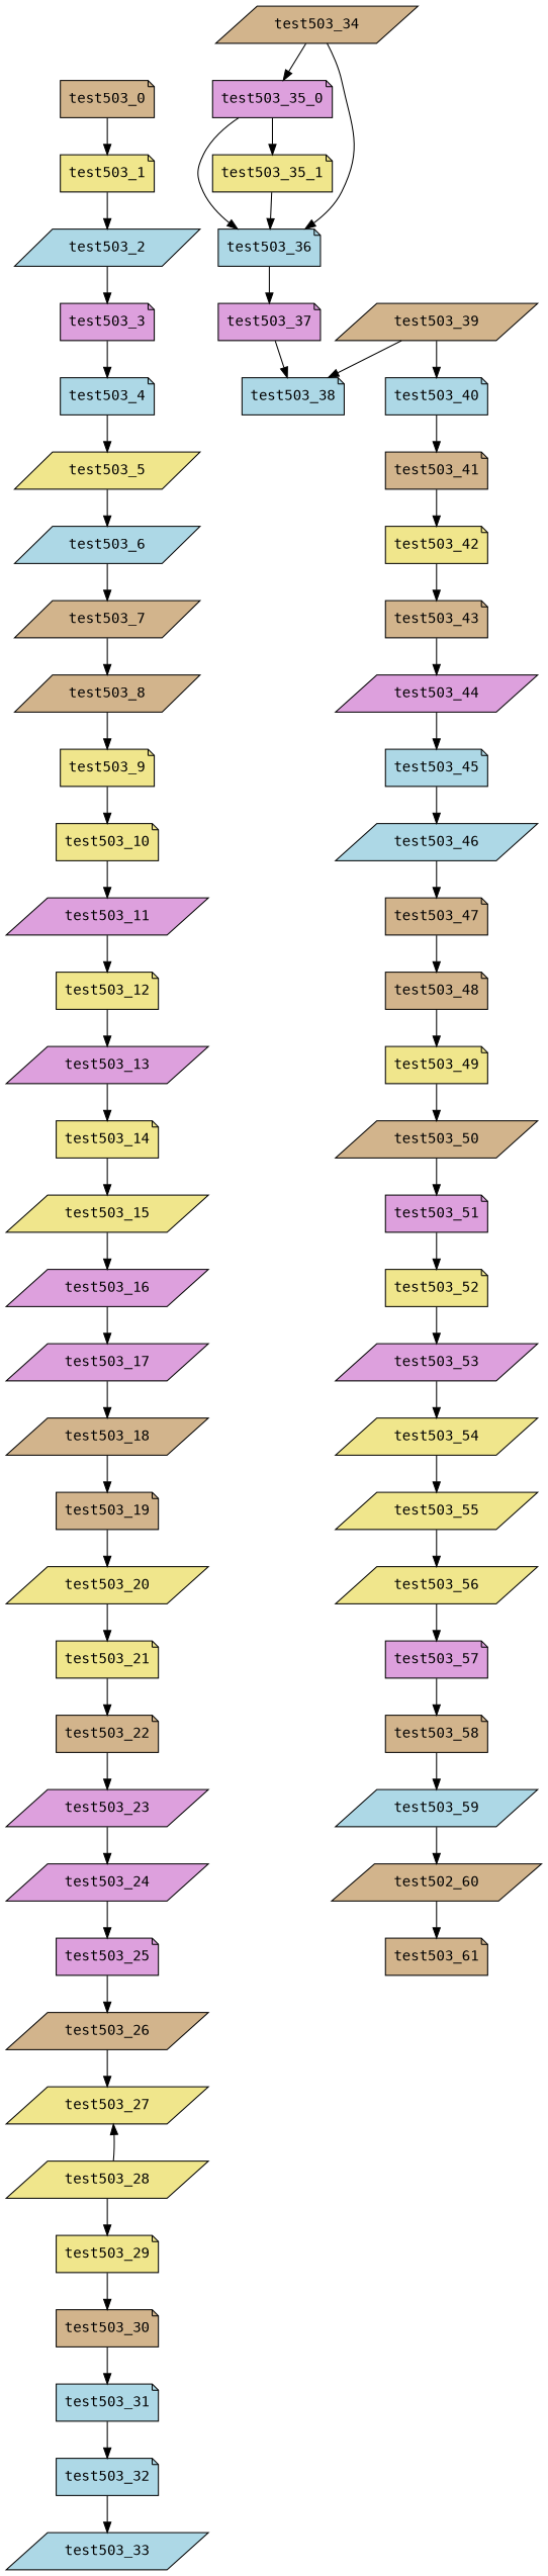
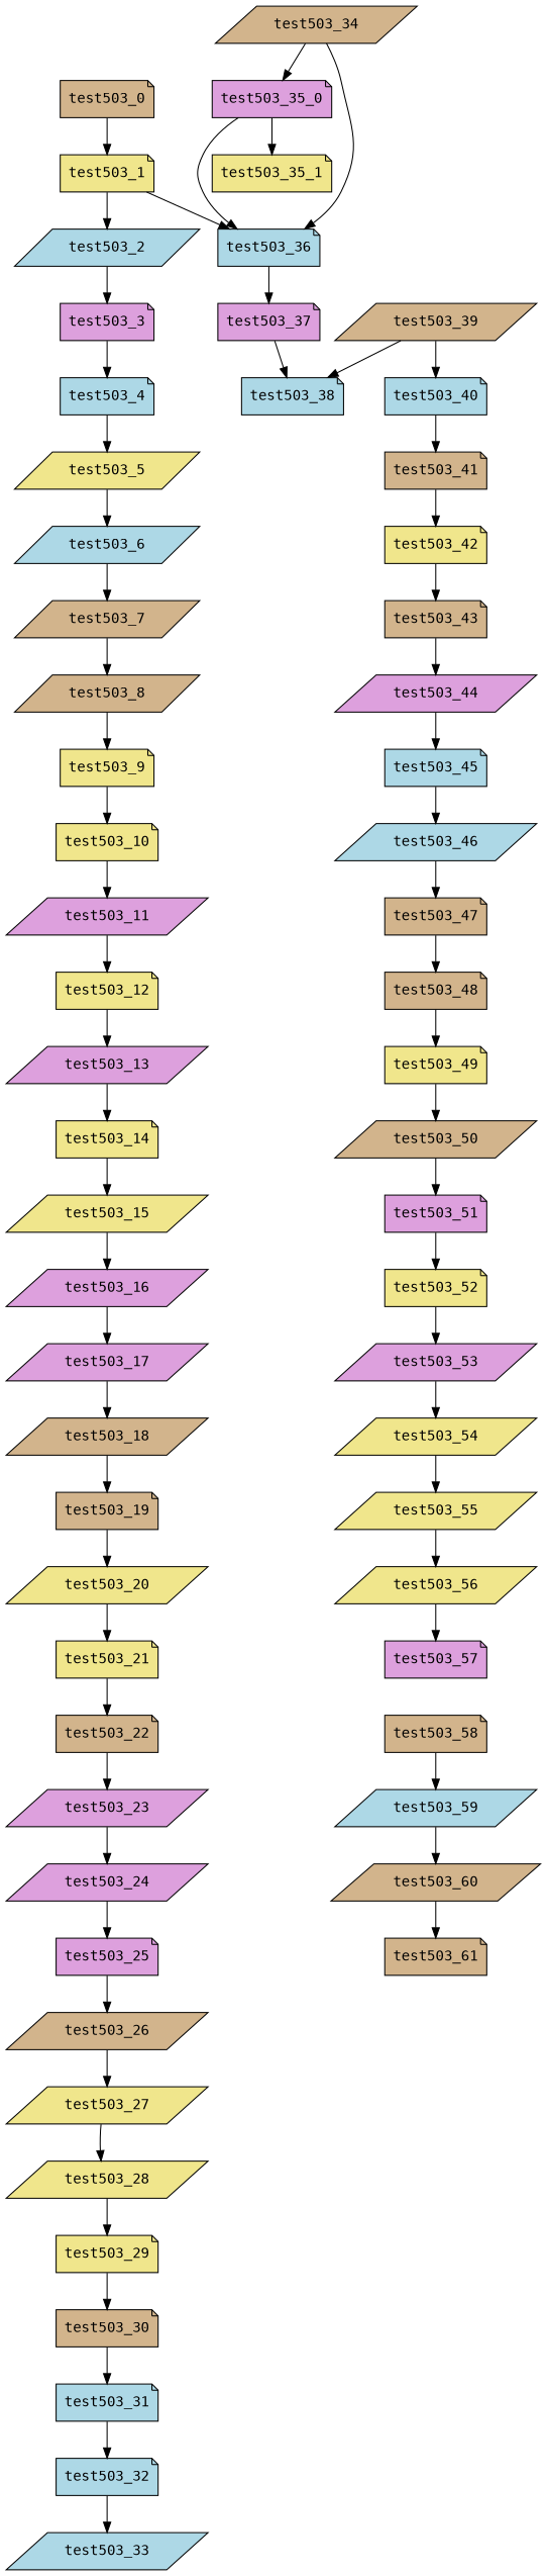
  digraph {
    fontname="DejaVu Sans Mono"
    node [fillcolor=khaki fontname="DejaVu Sans Mono" shape=note style=filled]
    edge [fontname="DejaVu Sans Mono"]
    test503_0 [fillcolor=tan]
    test503_1
    test503_2 [fillcolor=lightblue shape=parallelogram]
    test503_3 [fillcolor=plum]
    test503_4 [fillcolor=lightblue]
    test503_5 [shape=parallelogram]
    test503_6 [fillcolor=lightblue shape=parallelogram]
    test503_7 [fillcolor=tan shape=parallelogram]
    test503_8 [fillcolor=tan shape=parallelogram]
    test503_9
    test503_10
    test503_11 [fillcolor=plum shape=parallelogram]
    test503_12
    test503_13 [fillcolor=plum shape=parallelogram]
    test503_14
    test503_15 [shape=parallelogram]
    test503_16 [fillcolor=plum shape=parallelogram]
    test503_17 [fillcolor=plum shape=parallelogram]
    test503_18 [fillcolor=tan shape=parallelogram]
    test503_19 [fillcolor=tan]
    test503_20 [shape=parallelogram]
    test503_21
    test503_22 [fillcolor=tan]
    test503_23 [fillcolor=plum shape=parallelogram]
    test503_24 [fillcolor=plum shape=parallelogram]
    test503_25 [fillcolor=plum]
    test503_26 [fillcolor=tan shape=parallelogram]
    test503_27 [shape=parallelogram]
    test503_28 [shape=parallelogram]
    test503_29
    test503_30 [fillcolor=tan]
    test503_31 [fillcolor=lightblue]
    test503_32 [fillcolor=lightblue]
    test503_33 [fillcolor=lightblue shape=parallelogram]
    test503_34 [fillcolor=tan shape=parallelogram]
    test503_35_0 [fillcolor=plum]
    test503_36 [fillcolor=lightblue]
    test503_35_1
    test503_37 [fillcolor=plum]
    test503_38 [fillcolor=lightblue]
    test503_39 [fillcolor=tan shape=parallelogram]
    test503_40 [fillcolor=lightblue]
    test503_41 [fillcolor=tan]
    test503_42
    test503_43 [fillcolor=tan]
    test503_44 [fillcolor=plum shape=parallelogram]
    test503_45 [fillcolor=lightblue]
    test503_46 [fillcolor=lightblue shape=parallelogram]
    test503_47 [fillcolor=tan]
    test503_48 [fillcolor=tan]
    test503_49
    test503_50 [fillcolor=tan shape=parallelogram]
    test503_51 [fillcolor=plum]
    test503_52
    test503_53 [fillcolor=plum shape=parallelogram]
    test503_54 [shape=parallelogram]
    test503_55 [shape=parallelogram]
    test503_56 [shape=parallelogram]
    test503_57 [fillcolor=plum]
    test503_58 [fillcolor=tan]
    test503_59 [fillcolor=lightblue shape=parallelogram]
-   test503_60 [fillcolor=tan shape=parallelogram label=test502_60]
+   test503_60 [fillcolor=tan shape=parallelogram]
    test503_61 [fillcolor=tan]
    test503_0 -> test503_1
    test503_1 -> test503_2
    test503_2 -> test503_3
    test503_3 -> test503_4
    test503_4 -> test503_5
    test503_5 -> test503_6
    test503_6 -> test503_7
    test503_7 -> test503_8
    test503_8 -> test503_9
    test503_9 -> test503_10
    test503_10 -> test503_11
    test503_11 -> test503_12
    test503_12 -> test503_13
    test503_13 -> test503_14
    test503_14 -> test503_15
    test503_15 -> test503_16
    test503_16 -> test503_17
    test503_17 -> test503_18
    test503_18 -> test503_19
    test503_19 -> test503_20
    test503_20 -> test503_21
    test503_21 -> test503_22
    test503_22 -> test503_23
    test503_23 -> test503_24
    test503_24 -> test503_25
    test503_25 -> test503_26
    test503_26 -> test503_27
-   test503_28 -> test503_27
+   test503_27 -> test503_28
    test503_28 -> test503_29
    test503_29 -> test503_30
    test503_30 -> test503_31
    test503_31 -> test503_32
    test503_32 -> test503_33
    test503_34 -> test503_35_0
    test503_34 -> test503_36
    test503_35_0 -> test503_36
    test503_35_0 -> test503_35_1
    test503_36 -> test503_37
-   test503_35_1 -> test503_36
+   test503_1 -> test503_36
    test503_37 -> test503_38
    test503_39 -> test503_38
    test503_39 -> test503_40
    test503_40 -> test503_41
    test503_41 -> test503_42
    test503_42 -> test503_43
    test503_43 -> test503_44
    test503_44 -> test503_45
    test503_45 -> test503_46
    test503_46 -> test503_47
    test503_47 -> test503_48
    test503_48 -> test503_49
    test503_49 -> test503_50
    test503_50 -> test503_51
    test503_51 -> test503_52
    test503_52 -> test503_53
    test503_53 -> test503_54
    test503_54 -> test503_55
    test503_55 -> test503_56
    test503_56 -> test503_57
-   test503_57 -> test503_58
    test503_58 -> test503_59
    test503_59 -> test503_60
    test503_60 -> test503_61
  }
